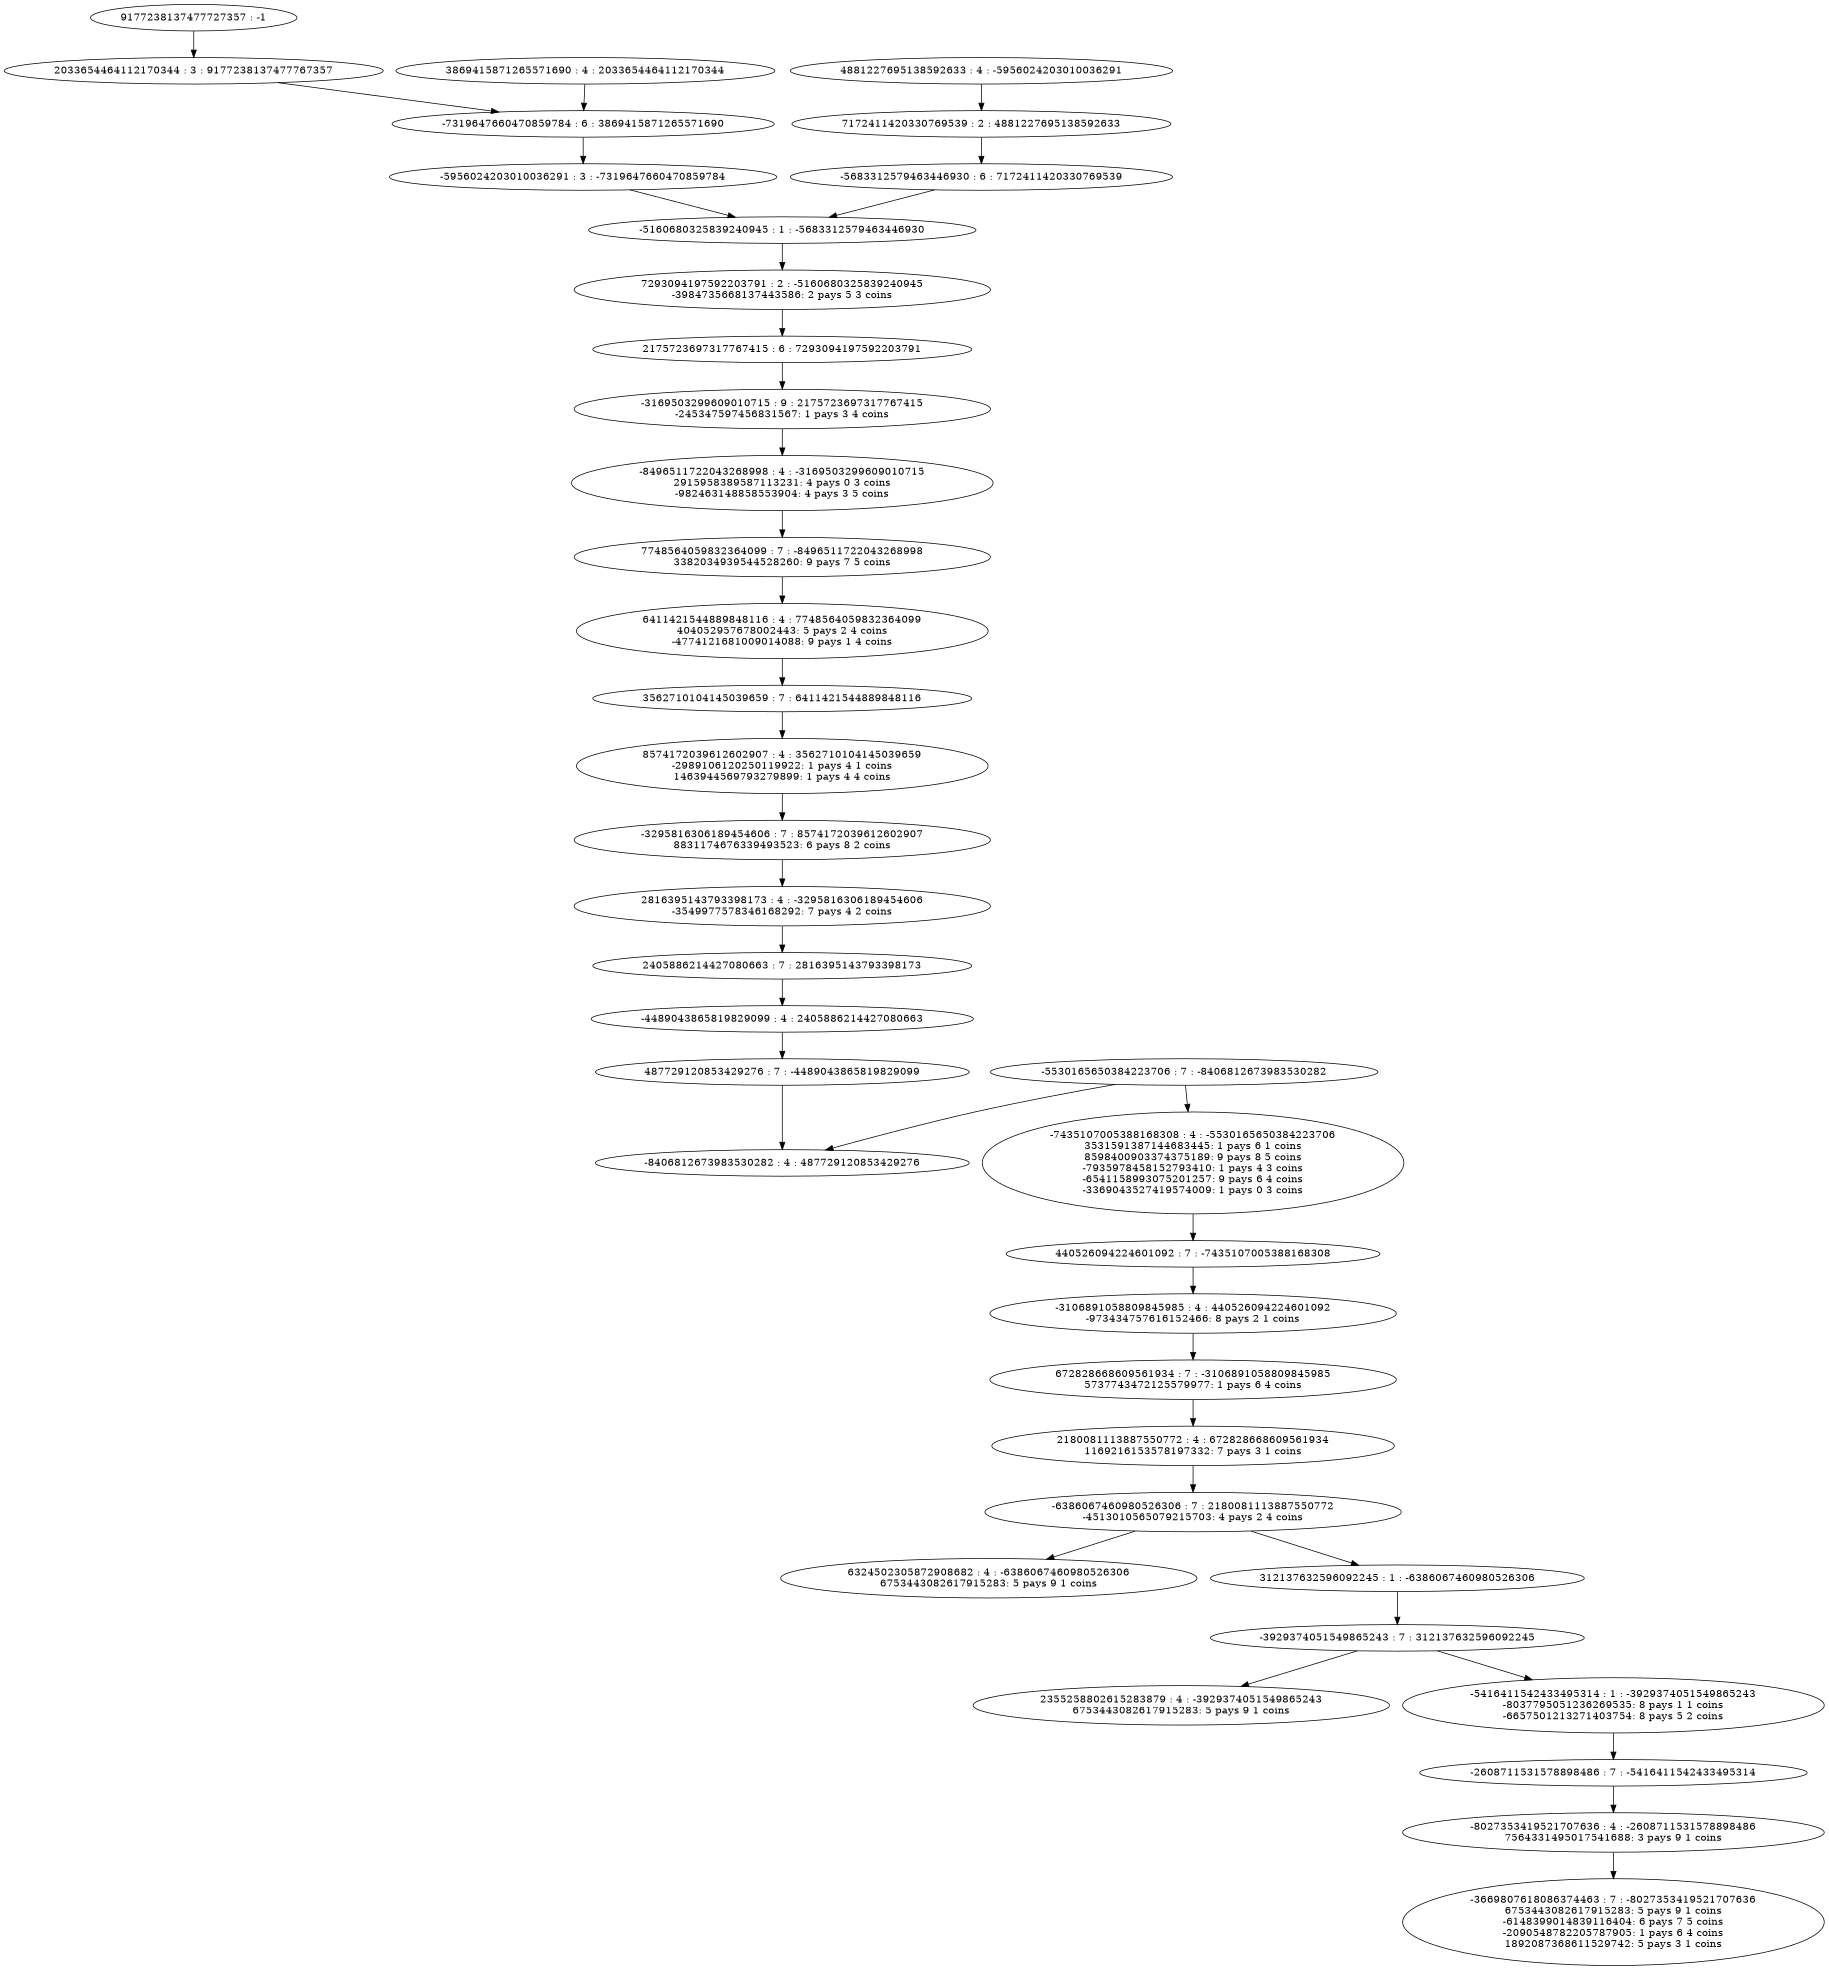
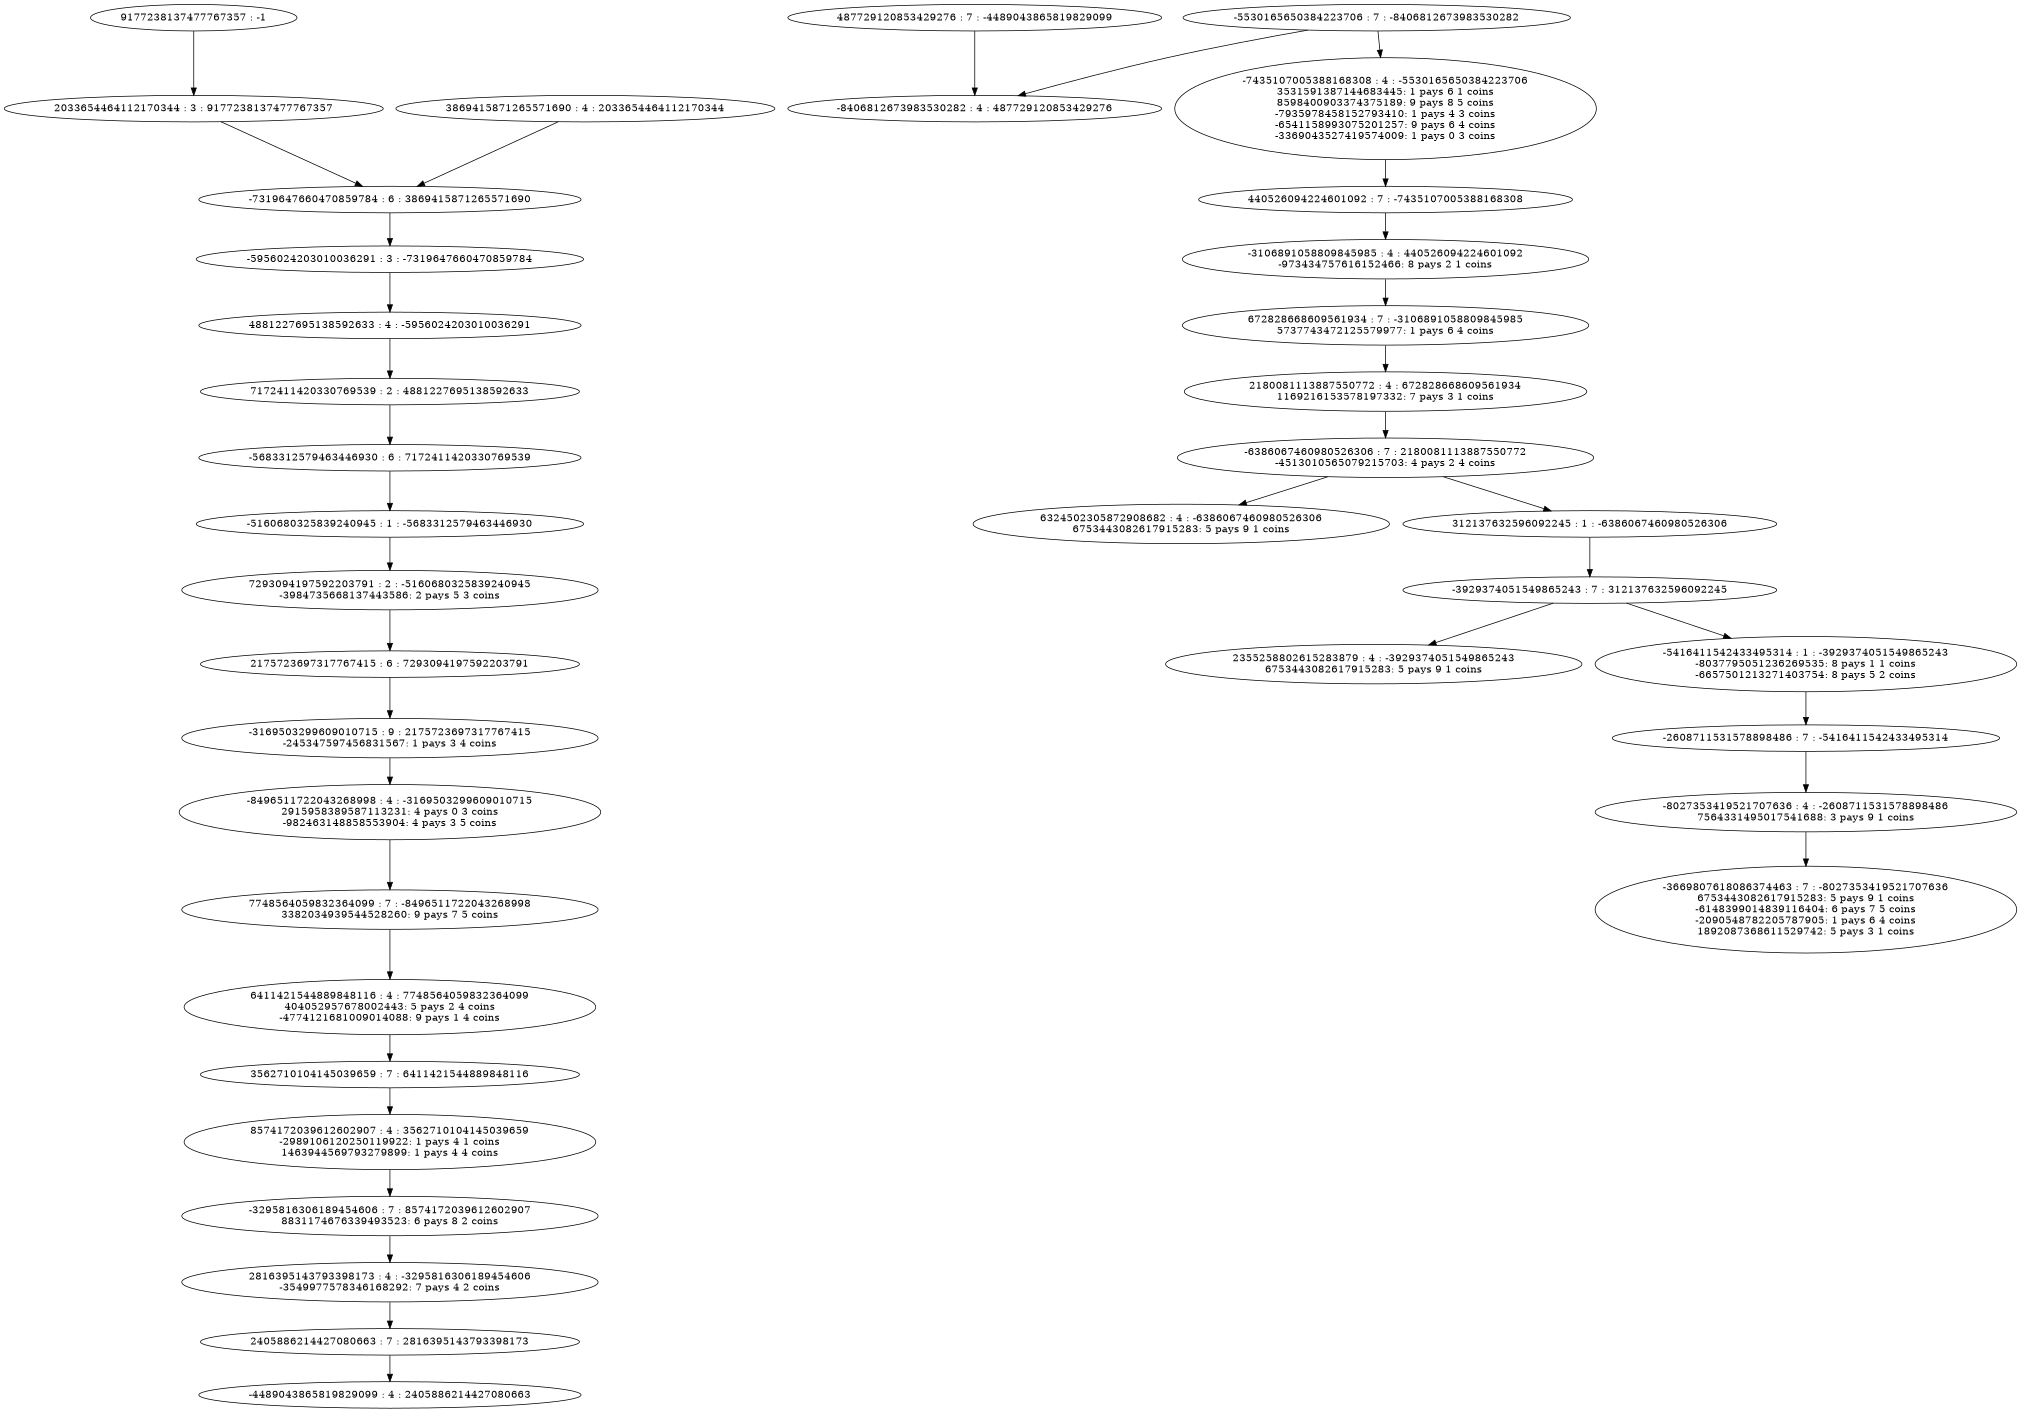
  digraph {
-   n1 [label="9177238137477727357 : -1"]
+   n1 [label="9177238137477767357 : -1"]
    n2 [label="2033654464112170344 : 3 : 9177238137477767357\n"]
    n3 [label="-7319647660470859784 : 6 : 3869415871265571690\n"]
    n4 [label="3869415871265571690 : 4 : 2033654464112170344\n"]
    n5 [label="-5956024203010036291 : 3 : -7319647660470859784\n"]
    n6 [label="4881227695138592633 : 4 : -5956024203010036291\n"]
    n7 [label="7172411420330769539 : 2 : 4881227695138592633\n"]
    n8 [label="-5683312579463446930 : 6 : 7172411420330769539\n"]
    n9 [label="-5160680325839240945 : 1 : -5683312579463446930\n"]
    n10 [label="7293094197592203791 : 2 : -5160680325839240945\n-3984735668137443586: 2 pays 5 3 coins\n"]
    n11 [label="2175723697317767415 : 6 : 7293094197592203791\n"]
    n12 [label="-3169503299609010715 : 9 : 2175723697317767415\n-245347597456831567: 1 pays 3 4 coins\n"]
    n13 [label="-8496511722043268998 : 4 : -3169503299609010715\n2915958389587113231: 4 pays 0 3 coins\n-982463148858553904: 4 pays 3 5 coins\n"]
    n14 [label="7748564059832364099 : 7 : -8496511722043268998\n3382034939544528260: 9 pays 7 5 coins\n"]
    n15 [label="6411421544889848116 : 4 : 7748564059832364099\n404052957678002443: 5 pays 2 4 coins\n-4774121681009014088: 9 pays 1 4 coins\n"]
    n16 [label="3562710104145039659 : 7 : 6411421544889848116\n"]
    n17 [label="8574172039612602907 : 4 : 3562710104145039659\n-2989106120250119922: 1 pays 4 1 coins\n1463944569793279899: 1 pays 4 4 coins\n"]
    n18 [label="-3295816306189454606 : 7 : 8574172039612602907\n8831174676339493523: 6 pays 8 2 coins\n"]
    n19 [label="2816395143793398173 : 4 : -3295816306189454606\n-3549977578346168292: 7 pays 4 2 coins\n"]
    n20 [label="2405886214427080663 : 7 : 2816395143793398173\n"]
    n21 [label="-4489043865819829099 : 4 : 2405886214427080663\n"]
    n22 [label="487729120853429276 : 7 : -4489043865819829099\n"]
    n23 [label="-8406812673983530282 : 4 : 487729120853429276\n"]
    n24 [label="-5530165650384223706 : 7 : -8406812673983530282\n"]
    n25 [label="-7435107005388168308 : 4 : -5530165650384223706\n3531591387144683445: 1 pays 6 1 coins\n8598400903374375189: 9 pays 8 5 coins\n-7935978458152793410: 1 pays 4 3 coins\n-6541158993075201257: 9 pays 6 4 coins\n-3369043527419574009: 1 pays 0 3 coins\n"]
    n26 [label="440526094224601092 : 7 : -7435107005388168308\n"]
    n27 [label="-3106891058809845985 : 4 : 440526094224601092\n-973434757616152466: 8 pays 2 1 coins\n"]
    n28 [label="672828668609561934 : 7 : -3106891058809845985\n5737743472125579977: 1 pays 6 4 coins\n"]
    n29 [label="2180081113887550772 : 4 : 672828668609561934\n1169216153578197332: 7 pays 3 1 coins\n"]
    n30 [label="-6386067460980526306 : 7 : 2180081113887550772\n-4513010565079215703: 4 pays 2 4 coins\n"]
    n31 [label="6324502305872908682 : 4 : -6386067460980526306\n6753443082617915283: 5 pays 9 1 coins\n"]
    n32 [label="312137632596092245 : 1 : -6386067460980526306\n"]
    n33 [label="-3929374051549865243 : 7 : 312137632596092245\n"]
    n34 [label="2355258802615283879 : 4 : -3929374051549865243\n6753443082617915283: 5 pays 9 1 coins\n"]
    n35 [label="-5416411542433495314 : 1 : -3929374051549865243\n-8037795051236269535: 8 pays 1 1 coins\n-6657501213271403754: 8 pays 5 2 coins\n"]
    n36 [label="-2608711531578898486 : 7 : -5416411542433495314\n"]
    n37 [label="-8027353419521707636 : 4 : -2608711531578898486\n7564331495017541688: 3 pays 9 1 coins\n"]
    n38 [label="-3669807618086374463 : 7 : -8027353419521707636\n6753443082617915283: 5 pays 9 1 coins\n-6148399014839116404: 6 pays 7 5 coins\n-2090548782205787905: 1 pays 6 4 coins\n1892087368611529742: 5 pays 3 1 coins\n"]
    n1 -> n2
    n2 -> n3
    n3 -> n5
    n4 -> n3
-   n5 -> n9
+   n5 -> n6
    n6 -> n7
    n7 -> n8
    n8 -> n9
    n9 -> n10
    n10 -> n11
    n11 -> n12
    n12 -> n13
    n13 -> n14
    n14 -> n15
    n15 -> n16
    n16 -> n17
    n17 -> n18
    n18 -> n19
    n19 -> n20
    n20 -> n21
-   n21 -> n22
    n22 -> n23
    n24 -> n23
    n24 -> n25
    n25 -> n26
    n26 -> n27
    n27 -> n28
    n28 -> n29
    n29 -> n30
    n30 -> n31
    n30 -> n32
    n32 -> n33
    n33 -> n34
    n33 -> n35
    n35 -> n36
    n36 -> n37
    n37 -> n38
  }
